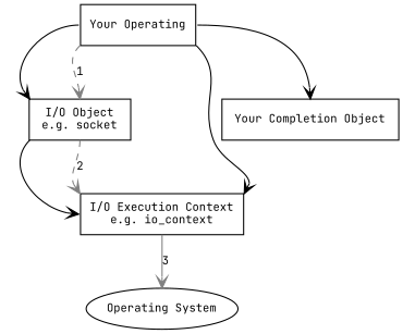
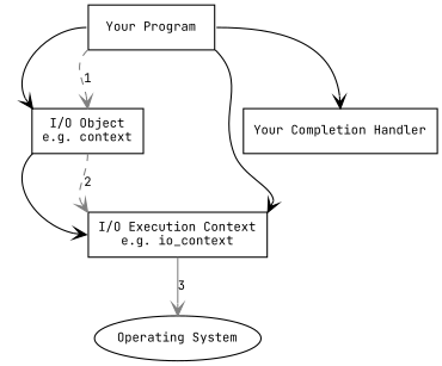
  digraph {
    fontname="JetBrains Mono"
    nodesep=0.2
    node [fontname="JetBrains Mono" fontsize=10 shape=box]
    edge [arrowhead=open fontname="JetBrains Mono" fontsize=10 headport=n labelfontname=Helvetica labelfontsize=10 tailport=s]
    n1 [label="I/O Execution Context\ne.g. io_context"]
-   n2 [label="I/O Object\ne.g. socket"]
-   n3 [label="Your Operating"]
-   n4 [label="Your Completion Object"]
+   n2 [label="I/O Object\ne.g. context"]
+   n3 [label="Your Program"]
+   n4 [label="Your Completion Handler"]
    n5 [label="Operating System" shape=ellipse]
    subgraph sub_1 {
      n1
      n2
      n3
      n4
    }
    subgraph sub_2 {
      n1
      n2
      n3
      n5
    }
    subgraph sub_3 {
      n3
      subgraph sub_4 {
        n1
        n4
      }
    }
    n1 -> n5 [color="#808080" label=3 style=solid]
    n2 -> n1 [color="#808080" headport=nw label=2 style=dashed]
    n2 -> n1 [headport=w tailport=sw]
    n3 -> n1 [arrowtail=diamond headport=ne tailport=se]
    n3 -> n1 [label=5 style=invis]
    n3 -> n2 [arrowtail=diamond headport=nw tailport=w]
    n3 -> n2 [color="#808080" label=1 style=dashed tailport=sw]
    n3 -> n4 [arrowtail=diamond tailport=e]
    n4 -> n1 [arrowhead=none arrowtail=open headport=e label=6 style=invis]
  }
